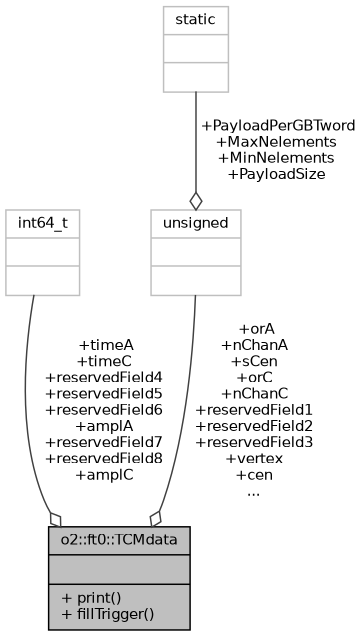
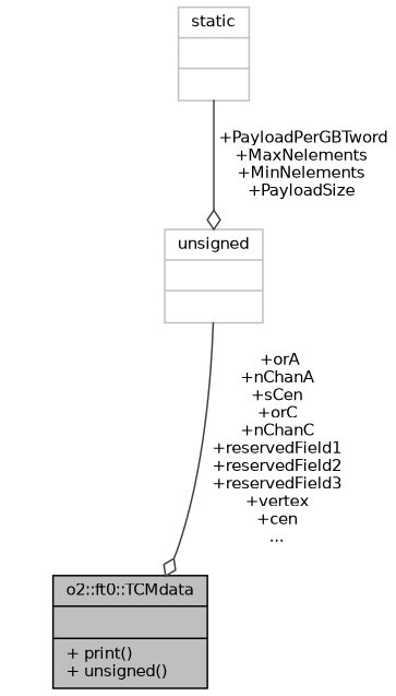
  digraph {
    node [color=grey75 fontname=Helvetica fontsize=10 shape=record]
    edge [arrowhead=odiamond color=grey25 fontname=Helvetica fontsize=10 labelfontname=Helvetica labelfontsize=10 style=solid]
-   n1 [color=black fillcolor=grey75 fontcolor=black height=0.2 label="{o2::ft0::TCMdata\n||+ print()\l+ fillTrigger()\l}" style=filled width=0.4]
-   n2 [height=0.2 label="{int64_t\n||}" width=0.4]
+   n1 [color=black fillcolor=grey75 fontcolor=black height=0.2 label="{o2::ft0::TCMdata\n||+ print()\l+ unsigned()\l}" style=filled width=0.4]
    n3 [height=0.2 label="{unsigned\n||}" width=0.4]
    n4 [height=0.2 label="{static\n||}" width=0.4]
-   n2 -> n1 [label=" +timeA\n+timeC\n+reservedField4\n+reservedField5\n+reservedField6\n+amplA\n+reservedField7\n+reservedField8\n+amplC"]
    n3 -> n1 [label=" +orA\n+nChanA\n+sCen\n+orC\n+nChanC\n+reservedField1\n+reservedField2\n+reservedField3\n+vertex\n+cen\n..."]
    n4 -> n3 [label=" +PayloadPerGBTword\n+MaxNelements\n+MinNelements\n+PayloadSize"]
  }
